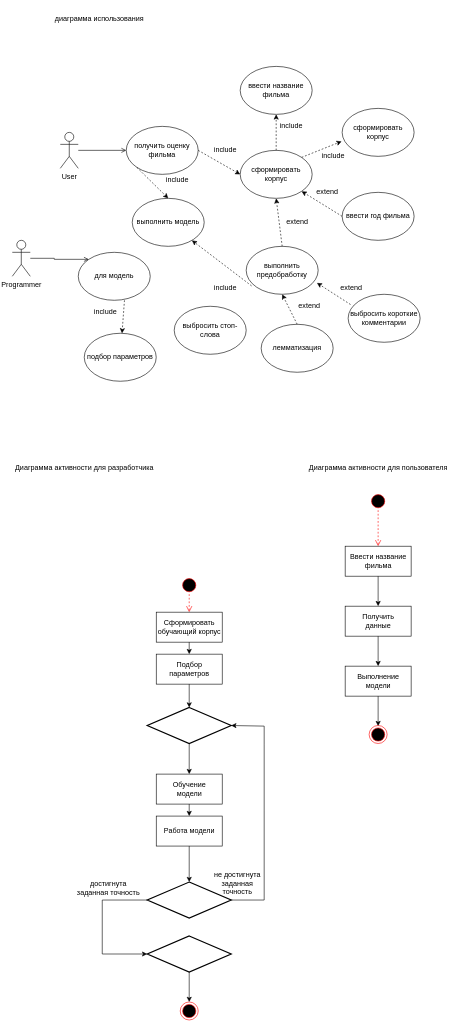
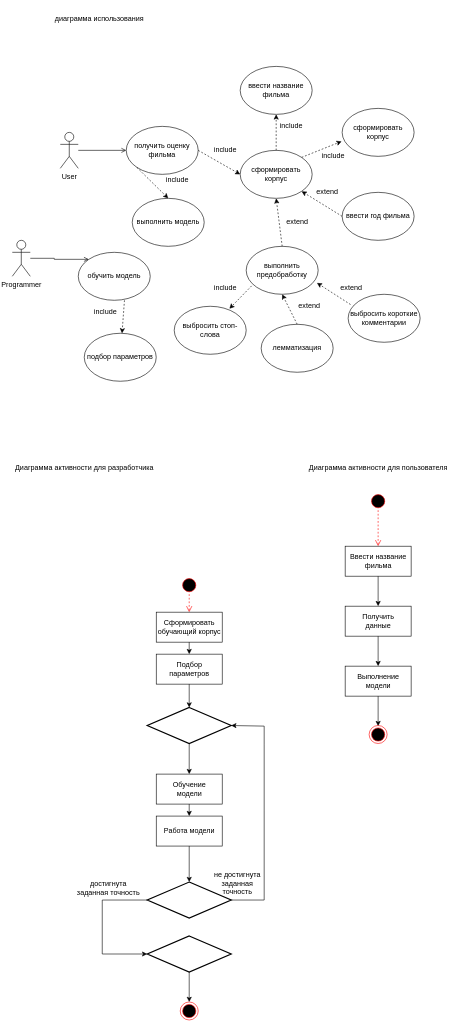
  <mxCell id="0" />
  <mxCell id="1" parent="0" />
  <mxCell id="2" style="edgeStyle=orthogonalEdgeStyle;rounded=0;orthogonalLoop=1;jettySize=auto;html=1;entryX=0;entryY=0.5;entryDx=0;entryDy=0;endArrow=open;endFill=0;" parent="1" source="3" target="4" edge="1"><mxGeometry relative="1" as="geometry" /></mxCell>
  <mxCell id="3" value="User" style="shape=umlActor;verticalLabelPosition=bottom;verticalAlign=top;html=1;outlineConnect=0;" parent="1" vertex="1"><mxGeometry x="100" y="220" width="30" height="60" as="geometry" /></mxCell>
  <mxCell id="4" value="&lt;div&gt;получить оценку&lt;/div&gt;&lt;div&gt;фильма&lt;br&gt;&lt;/div&gt;" style="ellipse;whiteSpace=wrap;html=1;" parent="1" vertex="1"><mxGeometry x="210" y="210" width="120" height="80" as="geometry" /></mxCell>
  <mxCell id="5" value="диаграмма использования" style="text;html=1;align=center;verticalAlign=middle;resizable=0;points=[];autosize=1;strokeColor=none;fillColor=none;" parent="1" vertex="1"><mxGeometry x="85" y="20" width="160" height="20" as="geometry" /></mxCell>
  <mxCell id="6" value="сформировать корпус" style="ellipse;whiteSpace=wrap;html=1;" parent="1" vertex="1"><mxGeometry x="400" y="250" width="120" height="80" as="geometry" /></mxCell>
  <mxCell id="7" value="" style="endArrow=classic;html=1;rounded=0;exitX=1;exitY=0.5;exitDx=0;exitDy=0;entryX=0;entryY=0.5;entryDx=0;entryDy=0;dashed=1;" parent="1" source="4" target="6" edge="1"><mxGeometry width="50" height="50" relative="1" as="geometry"><mxPoint x="390" y="390" as="sourcePoint" /><mxPoint x="440" y="340" as="targetPoint" /></mxGeometry></mxCell>
  <mxCell id="8" value="include" style="text;html=1;align=center;verticalAlign=middle;resizable=0;points=[];autosize=1;strokeColor=none;fillColor=none;" parent="1" vertex="1"><mxGeometry x="350" y="240" width="50" height="20" as="geometry" /></mxCell>
  <mxCell id="9" value="сформировать корпус" style="ellipse;whiteSpace=wrap;html=1;" parent="1" vertex="1"><mxGeometry x="570" y="180" width="120" height="80" as="geometry" /></mxCell>
  <mxCell id="10" value="ввести название фильма" style="ellipse;whiteSpace=wrap;html=1;" parent="1" vertex="1"><mxGeometry x="400" y="110" width="120" height="80" as="geometry" /></mxCell>
  <mxCell id="11" value="ввести год фильма" style="ellipse;whiteSpace=wrap;html=1;" parent="1" vertex="1"><mxGeometry x="570" y="320" width="120" height="80" as="geometry" /></mxCell>
  <mxCell id="12" value="" style="endArrow=classic;html=1;rounded=0;exitX=0.5;exitY=0;exitDx=0;exitDy=0;entryX=0.5;entryY=1;entryDx=0;entryDy=0;dashed=1;" parent="1" source="6" target="10" edge="1"><mxGeometry width="50" height="50" relative="1" as="geometry"><mxPoint x="350" y="270" as="sourcePoint" /><mxPoint x="420" y="310" as="targetPoint" /></mxGeometry></mxCell>
  <mxCell id="13" value="" style="endArrow=classic;html=1;rounded=0;exitX=1;exitY=0;exitDx=0;exitDy=0;entryX=-0.008;entryY=0.688;entryDx=0;entryDy=0;dashed=1;entryPerimeter=0;" parent="1" source="6" target="9" edge="1"><mxGeometry width="50" height="50" relative="1" as="geometry"><mxPoint x="360" y="280" as="sourcePoint" /><mxPoint x="430" y="320" as="targetPoint" /></mxGeometry></mxCell>
  <mxCell id="14" value="" style="endArrow=classic;html=1;rounded=0;exitX=0;exitY=0.5;exitDx=0;exitDy=0;entryX=1;entryY=1;entryDx=0;entryDy=0;dashed=1;" parent="1" source="11" target="6" edge="1"><mxGeometry width="50" height="50" relative="1" as="geometry"><mxPoint x="370" y="290" as="sourcePoint" /><mxPoint x="440" y="330" as="targetPoint" /></mxGeometry></mxCell>
  <mxCell id="15" value="include" style="text;html=1;align=center;verticalAlign=middle;resizable=0;points=[];autosize=1;strokeColor=none;fillColor=none;" parent="1" vertex="1"><mxGeometry x="460" y="200" width="50" height="20" as="geometry" /></mxCell>
  <mxCell id="16" value="include" style="text;html=1;align=center;verticalAlign=middle;resizable=0;points=[];autosize=1;strokeColor=none;fillColor=none;" parent="1" vertex="1"><mxGeometry x="530" y="250" width="50" height="20" as="geometry" /></mxCell>
  <mxCell id="17" value="extend" style="text;html=1;align=center;verticalAlign=middle;resizable=0;points=[];autosize=1;strokeColor=none;fillColor=none;" parent="1" vertex="1"><mxGeometry x="520" y="310" width="50" height="20" as="geometry" /></mxCell>
  <mxCell id="18" value="выполнить модель" style="ellipse;whiteSpace=wrap;html=1;" parent="1" vertex="1"><mxGeometry x="220" y="330" width="120" height="80" as="geometry" /></mxCell>
  <mxCell id="19" value="" style="endArrow=classic;html=1;rounded=0;exitX=0;exitY=1;exitDx=0;exitDy=0;entryX=0.5;entryY=0;entryDx=0;entryDy=0;dashed=1;" parent="1" source="4" target="18" edge="1"><mxGeometry width="50" height="50" relative="1" as="geometry"><mxPoint x="280" y="300" as="sourcePoint" /><mxPoint x="280" y="340" as="targetPoint" /></mxGeometry></mxCell>
  <mxCell id="20" value="include" style="text;html=1;align=center;verticalAlign=middle;resizable=0;points=[];autosize=1;strokeColor=none;fillColor=none;" parent="1" vertex="1"><mxGeometry x="270" y="290" width="50" height="20" as="geometry" /></mxCell>
  <mxCell id="21" value="выполнить предобработку" style="ellipse;whiteSpace=wrap;html=1;" parent="1" vertex="1"><mxGeometry x="410" y="410" width="120" height="80" as="geometry" /></mxCell>
  <mxCell id="22" value="" style="endArrow=classic;html=1;rounded=0;exitX=0.5;exitY=0;exitDx=0;exitDy=0;entryX=0.5;entryY=1;entryDx=0;entryDy=0;dashed=1;" parent="1" source="21" target="6" edge="1"><mxGeometry width="50" height="50" relative="1" as="geometry"><mxPoint x="580" y="370" as="sourcePoint" /><mxPoint x="512.426" y="328.284" as="targetPoint" /></mxGeometry></mxCell>
  <mxCell id="23" value="extend" style="text;html=1;align=center;verticalAlign=middle;resizable=0;points=[];autosize=1;strokeColor=none;fillColor=none;" parent="1" vertex="1"><mxGeometry x="470" y="360" width="50" height="20" as="geometry" /></mxCell>
  <mxCell id="24" value="выбросить стоп-слова" style="ellipse;whiteSpace=wrap;html=1;" parent="1" vertex="1"><mxGeometry x="290" y="510" width="120" height="80" as="geometry" /></mxCell>
  <mxCell id="25" value="лемматизация" style="ellipse;whiteSpace=wrap;html=1;" parent="1" vertex="1"><mxGeometry x="435" y="540" width="120" height="80" as="geometry" /></mxCell>
  <mxCell id="26" value="выбросить короткие комментарии" style="ellipse;whiteSpace=wrap;html=1;" parent="1" vertex="1"><mxGeometry x="580" y="490" width="120" height="80" as="geometry" /></mxCell>
- <mxCell id="27" value="" style="endArrow=classic;html=1;rounded=0;exitX=0.075;exitY=0.825;exitDx=0;exitDy=0;dashed=1;exitPerimeter=0;" parent="1" source="21" target="18" edge="1"><mxGeometry width="50" height="50" relative="1" as="geometry"><mxPoint x="480" y="420" as="sourcePoint" /><mxPoint x="470" y="340" as="targetPoint" /></mxGeometry></mxCell>
+ <mxCell id="27" value="" style="endArrow=classic;html=1;rounded=0;exitX=0.075;exitY=0.825;exitDx=0;exitDy=0;entryX=0.767;entryY=0.05;entryDx=0;entryDy=0;dashed=1;entryPerimeter=0;exitPerimeter=0;" parent="1" source="21" target="24" edge="1"><mxGeometry width="50" height="50" relative="1" as="geometry"><mxPoint x="480" y="420" as="sourcePoint" /><mxPoint x="470" y="340" as="targetPoint" /></mxGeometry></mxCell>
  <mxCell id="28" value="" style="endArrow=classic;html=1;rounded=0;exitX=0.5;exitY=0;exitDx=0;exitDy=0;entryX=0.5;entryY=1;entryDx=0;entryDy=0;dashed=1;" parent="1" source="25" target="21" edge="1"><mxGeometry width="50" height="50" relative="1" as="geometry"><mxPoint x="490" y="430" as="sourcePoint" /><mxPoint x="480" y="350" as="targetPoint" /></mxGeometry></mxCell>
  <mxCell id="29" value="" style="endArrow=classic;html=1;rounded=0;exitX=0.033;exitY=0.213;exitDx=0;exitDy=0;entryX=0.983;entryY=0.763;entryDx=0;entryDy=0;dashed=1;entryPerimeter=0;exitPerimeter=0;" parent="1" source="26" target="21" edge="1"><mxGeometry width="50" height="50" relative="1" as="geometry"><mxPoint x="500" y="440" as="sourcePoint" /><mxPoint x="490" y="360" as="targetPoint" /></mxGeometry></mxCell>
  <mxCell id="30" value="include" style="text;html=1;align=center;verticalAlign=middle;resizable=0;points=[];autosize=1;strokeColor=none;fillColor=none;" parent="1" vertex="1"><mxGeometry x="350" y="470" width="50" height="20" as="geometry" /></mxCell>
  <mxCell id="31" value="extend" style="text;html=1;align=center;verticalAlign=middle;resizable=0;points=[];autosize=1;strokeColor=none;fillColor=none;" parent="1" vertex="1"><mxGeometry x="490" y="500" width="50" height="20" as="geometry" /></mxCell>
  <mxCell id="32" value="extend" style="text;html=1;align=center;verticalAlign=middle;resizable=0;points=[];autosize=1;strokeColor=none;fillColor=none;" parent="1" vertex="1"><mxGeometry x="560" y="470" width="50" height="20" as="geometry" /></mxCell>
  <mxCell id="33" value="Диаграмма активности для разработчика" style="text;html=1;align=center;verticalAlign=middle;resizable=0;points=[];autosize=1;strokeColor=none;fillColor=none;" parent="1" vertex="1"><mxGeometry x="20" y="770" width="240" height="20" as="geometry" /></mxCell>
  <mxCell id="34" value="Programmer" style="shape=umlActor;verticalLabelPosition=bottom;verticalAlign=top;html=1;outlineConnect=0;" parent="1" vertex="1"><mxGeometry x="20" y="400" width="30" height="60" as="geometry" /></mxCell>
- <mxCell id="35" value="для модель" style="ellipse;whiteSpace=wrap;html=1;" parent="1" vertex="1"><mxGeometry x="130" y="420" width="120" height="80" as="geometry" /></mxCell>
+ <mxCell id="35" value="обучить модель" style="ellipse;whiteSpace=wrap;html=1;" parent="1" vertex="1"><mxGeometry x="130" y="420" width="120" height="80" as="geometry" /></mxCell>
  <mxCell id="36" style="edgeStyle=orthogonalEdgeStyle;rounded=0;orthogonalLoop=1;jettySize=auto;html=1;endArrow=open;endFill=0;entryX=0;entryY=0;entryDx=0;entryDy=0;" parent="1" source="34" target="35" edge="1"><mxGeometry relative="1" as="geometry"><mxPoint x="130" y="260" as="sourcePoint" /><mxPoint x="150" y="440" as="targetPoint" /></mxGeometry></mxCell>
  <mxCell id="37" value="" style="endArrow=classic;html=1;rounded=0;exitX=0.642;exitY=1;exitDx=0;exitDy=0;dashed=1;exitPerimeter=0;" parent="1" source="35" target="38" edge="1"><mxGeometry width="50" height="50" relative="1" as="geometry"><mxPoint x="280" y="300" as="sourcePoint" /><mxPoint x="280" y="350" as="targetPoint" /></mxGeometry></mxCell>
  <mxCell id="38" value="подбор параметров" style="ellipse;whiteSpace=wrap;html=1;" parent="1" vertex="1"><mxGeometry x="140" y="555" width="120" height="80" as="geometry" /></mxCell>
  <mxCell id="39" value="include" style="text;html=1;align=center;verticalAlign=middle;resizable=0;points=[];autosize=1;strokeColor=none;fillColor=none;" parent="1" vertex="1"><mxGeometry x="150" y="510" width="50" height="20" as="geometry" /></mxCell>
  <mxCell id="40" value="" style="ellipse;html=1;shape=startState;fillColor=#000000;strokeColor=#ff0000;" parent="1" vertex="1"><mxGeometry x="300" y="960" width="30" height="30" as="geometry" /></mxCell>
  <mxCell id="41" value="" style="edgeStyle=orthogonalEdgeStyle;html=1;verticalAlign=bottom;endArrow=open;endSize=8;strokeColor=#ff0000;rounded=0;dashed=1;entryX=0.5;entryY=0;entryDx=0;entryDy=0;" parent="1" source="40" target="42" edge="1"><mxGeometry relative="1" as="geometry"><mxPoint x="315" y="990" as="targetPoint" /></mxGeometry></mxCell>
  <mxCell id="42" value="&lt;div&gt;Сформировать&lt;/div&gt;&lt;div&gt;обучающий корпус&lt;br&gt;&lt;/div&gt;" style="html=1;" parent="1" vertex="1"><mxGeometry x="260" y="1020" width="110" height="50" as="geometry" /></mxCell>
  <mxCell id="43" value="&lt;div&gt;Подбор &lt;br&gt;&lt;/div&gt;&lt;div&gt;параметров&lt;/div&gt;" style="html=1;" parent="1" vertex="1"><mxGeometry x="260" y="1090" width="110" height="50" as="geometry" /></mxCell>
  <mxCell id="44" value="" style="endArrow=classic;html=1;rounded=0;exitX=0.5;exitY=1;exitDx=0;exitDy=0;entryX=0.5;entryY=0;entryDx=0;entryDy=0;" parent="1" source="42" target="43" edge="1"><mxGeometry width="50" height="50" relative="1" as="geometry"><mxPoint x="480" y="1120" as="sourcePoint" /><mxPoint x="530" y="1070" as="targetPoint" /></mxGeometry></mxCell>
  <mxCell id="45" value="&lt;div&gt;Обучение&lt;/div&gt;&lt;div&gt;модели&lt;br&gt;&lt;/div&gt;" style="html=1;" parent="1" vertex="1"><mxGeometry x="260" y="1290" width="110" height="50" as="geometry" /></mxCell>
  <mxCell id="46" value="" style="endArrow=classic;html=1;rounded=0;exitX=0.5;exitY=1;exitDx=0;exitDy=0;entryX=0.5;entryY=0;entryDx=0;entryDy=0;entryPerimeter=0;" parent="1" source="43" target="68" edge="1"><mxGeometry width="50" height="50" relative="1" as="geometry"><mxPoint x="325" y="970" as="sourcePoint" /><mxPoint x="325" y="1020" as="targetPoint" /></mxGeometry></mxCell>
  <mxCell id="47" value="Работа модели" style="html=1;" parent="1" vertex="1"><mxGeometry x="260" y="1360" width="110" height="50" as="geometry" /></mxCell>
  <mxCell id="48" value="" style="endArrow=classic;html=1;rounded=0;exitX=0.5;exitY=1;exitDx=0;exitDy=0;entryX=0.5;entryY=0;entryDx=0;entryDy=0;" parent="1" source="45" target="47" edge="1"><mxGeometry width="50" height="50" relative="1" as="geometry"><mxPoint x="325" y="1220" as="sourcePoint" /><mxPoint x="325" y="1270" as="targetPoint" /></mxGeometry></mxCell>
  <mxCell id="49" value="" style="strokeWidth=2;html=1;shape=mxgraph.flowchart.decision;whiteSpace=wrap;" parent="1" vertex="1"><mxGeometry x="245" y="1470" width="140" height="60" as="geometry" /></mxCell>
  <mxCell id="50" value="" style="endArrow=classic;html=1;rounded=0;exitX=1;exitY=0.5;exitDx=0;exitDy=0;entryX=1;entryY=0.5;entryDx=0;entryDy=0;exitPerimeter=0;entryPerimeter=0;" parent="1" source="49" target="68" edge="1"><mxGeometry width="50" height="50" relative="1" as="geometry"><mxPoint x="335" y="1080" as="sourcePoint" /><mxPoint x="335" y="1130" as="targetPoint" /><Array as="points"><mxPoint x="440" y="1500" /><mxPoint x="440" y="1350" /><mxPoint x="440" y="1240" /><mxPoint x="440" y="1210" /></Array></mxGeometry></mxCell>
  <mxCell id="51" value="&lt;div&gt;достигнута &lt;br&gt;&lt;/div&gt;&lt;div&gt;заданная точность&lt;br&gt;&lt;/div&gt;" style="text;html=1;align=center;verticalAlign=middle;resizable=0;points=[];autosize=1;strokeColor=none;fillColor=none;" parent="1" vertex="1"><mxGeometry x="120" y="1465" width="120" height="30" as="geometry" /></mxCell>
  <mxCell id="52" value="&lt;div&gt;&lt;br&gt;&lt;/div&gt;&lt;div&gt;не достигнута &lt;br&gt;&lt;/div&gt;&lt;div&gt;заданная &lt;br&gt;&lt;/div&gt;&lt;div&gt;точность&lt;br&gt;&lt;/div&gt;" style="text;html=1;align=center;verticalAlign=middle;resizable=0;points=[];autosize=1;strokeColor=none;fillColor=none;" parent="1" vertex="1"><mxGeometry x="350" y="1435" width="90" height="60" as="geometry" /></mxCell>
  <mxCell id="53" value="" style="strokeWidth=2;html=1;shape=mxgraph.flowchart.decision;whiteSpace=wrap;" parent="1" vertex="1"><mxGeometry x="245" y="1560" width="140" height="60" as="geometry" /></mxCell>
  <mxCell id="54" value="" style="endArrow=classic;html=1;rounded=0;exitX=0.5;exitY=1;exitDx=0;exitDy=0;entryX=0.5;entryY=0;entryDx=0;entryDy=0;entryPerimeter=0;" parent="1" source="47" target="49" edge="1"><mxGeometry width="50" height="50" relative="1" as="geometry"><mxPoint x="325" y="1320" as="sourcePoint" /><mxPoint x="325" y="1370" as="targetPoint" /></mxGeometry></mxCell>
  <mxCell id="55" value="" style="endArrow=classic;html=1;rounded=0;exitX=0;exitY=0.5;exitDx=0;exitDy=0;entryX=0;entryY=0.5;entryDx=0;entryDy=0;entryPerimeter=0;exitPerimeter=0;" parent="1" source="49" target="53" edge="1"><mxGeometry width="50" height="50" relative="1" as="geometry"><mxPoint x="335" y="1330" as="sourcePoint" /><mxPoint x="335" y="1380" as="targetPoint" /><Array as="points"><mxPoint x="170" y="1500" /><mxPoint x="170" y="1590" /></Array></mxGeometry></mxCell>
  <mxCell id="56" value="" style="ellipse;html=1;shape=endState;fillColor=#000000;strokeColor=#ff0000;" parent="1" vertex="1"><mxGeometry x="300" y="1670" width="30" height="30" as="geometry" /></mxCell>
  <mxCell id="57" value="" style="endArrow=classic;html=1;rounded=0;exitX=0.5;exitY=1;exitDx=0;exitDy=0;entryX=0.5;entryY=0;entryDx=0;entryDy=0;exitPerimeter=0;" parent="1" source="53" target="56" edge="1"><mxGeometry width="50" height="50" relative="1" as="geometry"><mxPoint x="345" y="1340" as="sourcePoint" /><mxPoint x="345" y="1390" as="targetPoint" /></mxGeometry></mxCell>
  <mxCell id="58" value="Диаграмма активности для пользователя" style="text;html=1;align=center;verticalAlign=middle;resizable=0;points=[];autosize=1;strokeColor=none;fillColor=none;" parent="1" vertex="1"><mxGeometry x="510" y="770" width="240" height="20" as="geometry" /></mxCell>
  <mxCell id="59" value="" style="edgeStyle=orthogonalEdgeStyle;html=1;verticalAlign=bottom;endArrow=open;endSize=8;strokeColor=#ff0000;rounded=0;dashed=1;" parent="1" edge="1"><mxGeometry relative="1" as="geometry"><mxPoint x="630" y="910" as="targetPoint" /><mxPoint x="630" y="850" as="sourcePoint" /></mxGeometry></mxCell>
  <mxCell id="60" value="&lt;div&gt;Ввести название&lt;/div&gt;&lt;div&gt;фильма&lt;br&gt;&lt;/div&gt;" style="html=1;" parent="1" vertex="1"><mxGeometry x="575" y="910" width="110" height="50" as="geometry" /></mxCell>
  <mxCell id="61" value="&lt;div&gt;Получить &lt;br&gt;&lt;/div&gt;&lt;div&gt;данные&lt;br&gt;&lt;/div&gt;" style="html=1;" parent="1" vertex="1"><mxGeometry x="575" y="1010" width="110" height="50" as="geometry" /></mxCell>
  <mxCell id="62" value="" style="endArrow=classic;html=1;rounded=0;exitX=0.5;exitY=1;exitDx=0;exitDy=0;entryX=0.5;entryY=0;entryDx=0;entryDy=0;" parent="1" source="60" target="61" edge="1"><mxGeometry width="50" height="50" relative="1" as="geometry"><mxPoint x="795" y="1040" as="sourcePoint" /><mxPoint x="845" y="990" as="targetPoint" /></mxGeometry></mxCell>
  <mxCell id="63" value="&lt;div&gt;Выполнение &lt;br&gt;&lt;/div&gt;&lt;div&gt;модели&lt;br&gt;&lt;/div&gt;" style="html=1;" parent="1" vertex="1"><mxGeometry x="575" y="1110" width="110" height="50" as="geometry" /></mxCell>
  <mxCell id="64" value="" style="endArrow=classic;html=1;rounded=0;exitX=0.5;exitY=1;exitDx=0;exitDy=0;entryX=0.5;entryY=0;entryDx=0;entryDy=0;" parent="1" source="61" target="63" edge="1"><mxGeometry width="50" height="50" relative="1" as="geometry"><mxPoint x="640" y="970" as="sourcePoint" /><mxPoint x="640" y="1020" as="targetPoint" /></mxGeometry></mxCell>
  <mxCell id="65" value="" style="endArrow=classic;html=1;rounded=0;exitX=0.5;exitY=1;exitDx=0;exitDy=0;entryX=0.5;entryY=0;entryDx=0;entryDy=0;" parent="1" source="63" edge="1"><mxGeometry width="50" height="50" relative="1" as="geometry"><mxPoint x="640" y="1070" as="sourcePoint" /><mxPoint x="630" y="1210" as="targetPoint" /></mxGeometry></mxCell>
  <mxCell id="66" value="" style="ellipse;html=1;shape=endState;fillColor=#000000;strokeColor=#ff0000;" parent="1" vertex="1"><mxGeometry x="615" y="1209" width="30" height="30" as="geometry" /></mxCell>
  <mxCell id="67" value="" style="ellipse;html=1;shape=startState;fillColor=#000000;strokeColor=#ff0000;" parent="1" vertex="1"><mxGeometry x="615" y="820" width="30" height="30" as="geometry" /></mxCell>
  <mxCell id="68" value="" style="strokeWidth=2;html=1;shape=mxgraph.flowchart.decision;whiteSpace=wrap;" parent="1" vertex="1"><mxGeometry x="245" y="1179" width="140" height="60" as="geometry" /></mxCell>
  <mxCell id="69" value="" style="endArrow=classic;html=1;rounded=0;exitX=0.5;exitY=1;exitDx=0;exitDy=0;entryX=0.5;entryY=0;entryDx=0;entryDy=0;exitPerimeter=0;" parent="1" source="68" target="45" edge="1"><mxGeometry width="50" height="50" relative="1" as="geometry"><mxPoint x="325" y="1070" as="sourcePoint" /><mxPoint x="330" y="1189" as="targetPoint" /></mxGeometry></mxCell>
